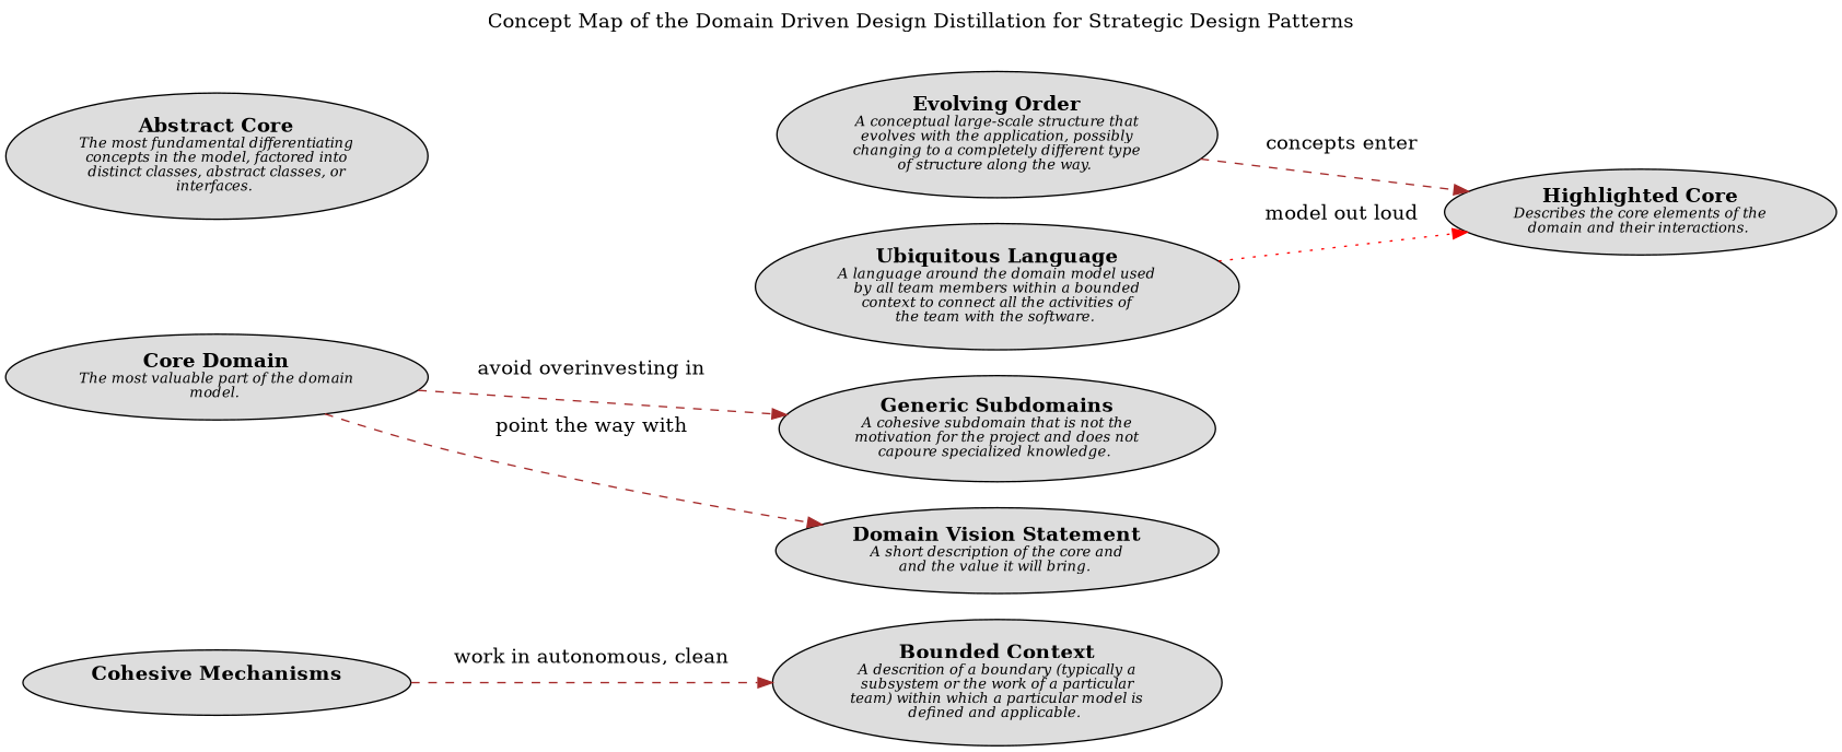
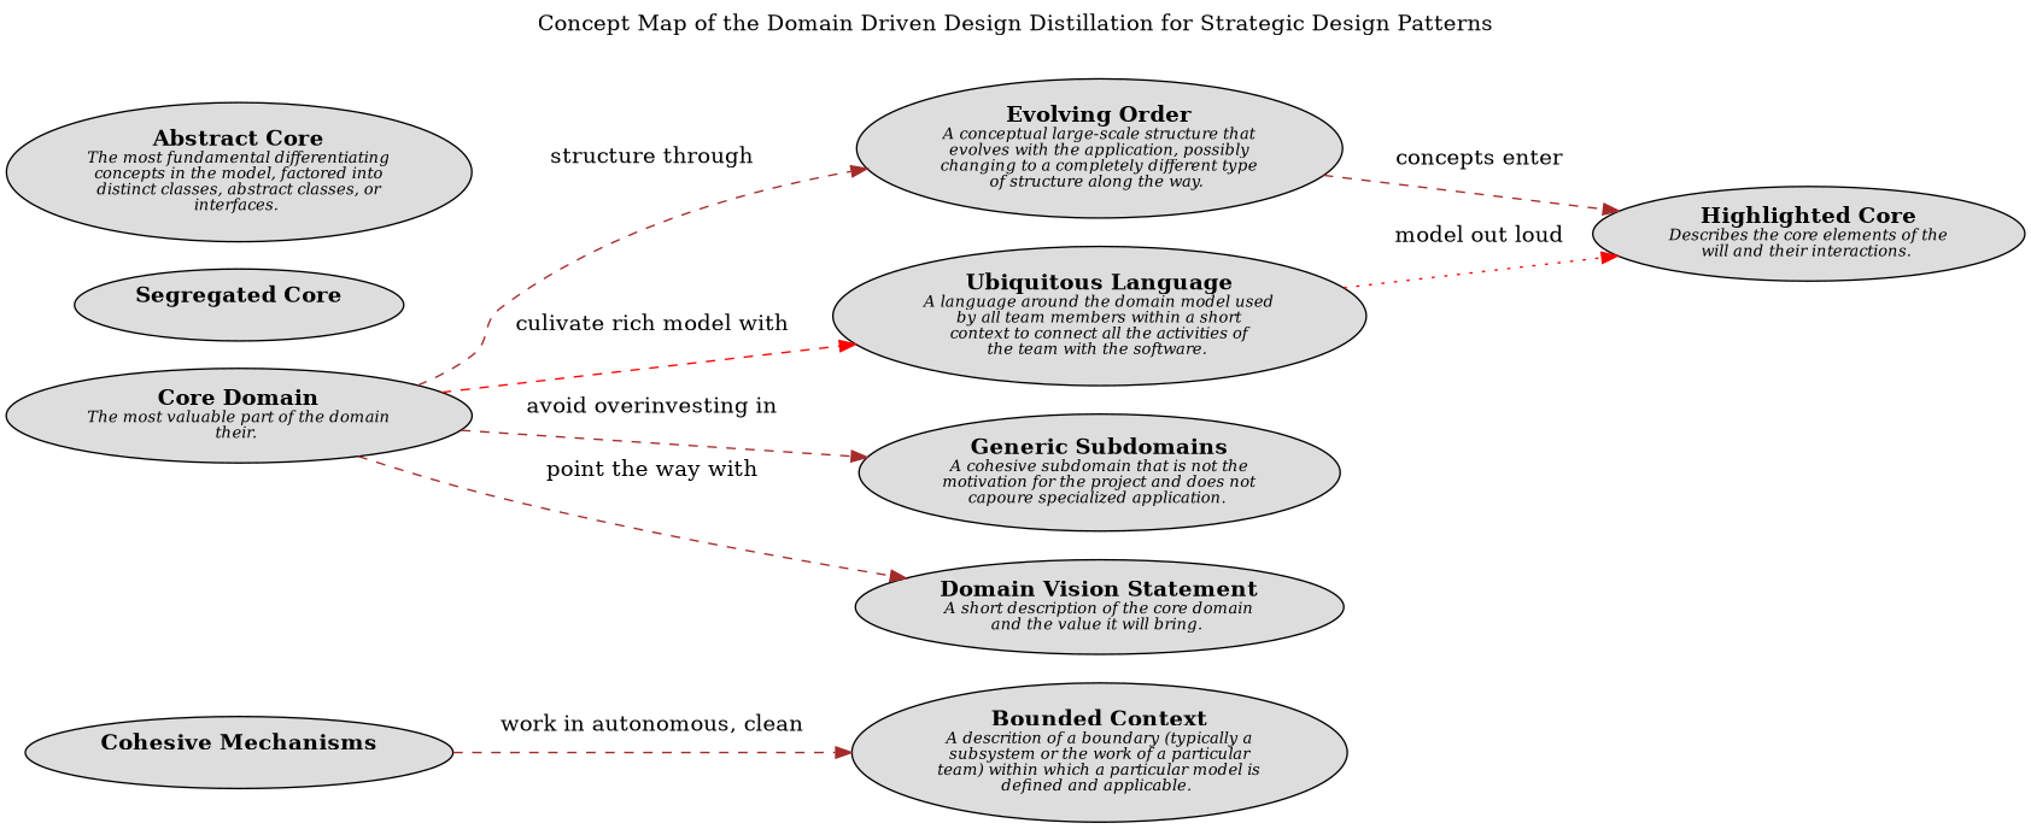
  digraph {
    label="Concept Map of the Domain Driven Design Distillation for Strategic Design Patterns"
    labelloc=t
    rankdir=LR
    node [fillcolor="#dddddd" shape=ellipse style=filled]
    edge [color=brown style=dashed]
    n1 [label=<<B>Cohesive Mechanisms</B><BR/><FONT POINT-SIZE="10"><I> </I></FONT>>]
    n2 [label=<<B>Bounded Context</B><BR/><FONT POINT-SIZE="10"><I>A descrition of a boundary (typically a<BR/>subsystem or the work of a particular<BR/>team) within which a particular model is<BR/>defined and applicable. </I></FONT>>]
    n3 [label=<<B>Evolving Order</B><BR/><FONT POINT-SIZE="10"><I>A conceptual large-scale structure that<BR/>evolves with the application, possibly<BR/>changing to a completely different type<BR/>of structure along the way. </I></FONT>>]
-   n4 [label=<<B>Highlighted Core</B><BR/><FONT POINT-SIZE="10"><I>Describes the core elements of the<BR/>domain and their interactions. </I></FONT>>]
-   n5 [label=<<B>Core Domain</B><BR/><FONT POINT-SIZE="10"><I>The most valuable part of the domain<BR/>model. </I></FONT>>]
-   n6 [label=<<B>Ubiquitous Language</B><BR/><FONT POINT-SIZE="10"><I>A language around the domain model used<BR/>by all team members within a bounded<BR/>context to connect all the activities of<BR/>the team with the software. </I></FONT>>]
-   n7 [label=<<B>Generic Subdomains</B><BR/><FONT POINT-SIZE="10"><I>A cohesive subdomain that is not the<BR/>motivation for the project and does not<BR/>capoure specialized knowledge. </I></FONT>>]
-   n8 [label=<<B>Domain Vision Statement</B><BR/><FONT POINT-SIZE="10"><I>A short description of the core and<BR/>and the value it will bring. </I></FONT>>]
+   n4 [label=<<B>Highlighted Core</B><BR/><FONT POINT-SIZE="10"><I>Describes the core elements of the<BR/>will and their interactions. </I></FONT>>]
+   n5 [label=<<B>Core Domain</B><BR/><FONT POINT-SIZE="10"><I>The most valuable part of the domain<BR/>their. </I></FONT>>]
+   n6 [label=<<B>Ubiquitous Language</B><BR/><FONT POINT-SIZE="10"><I>A language around the domain model used<BR/>by all team members within a short<BR/>context to connect all the activities of<BR/>the team with the software. </I></FONT>>]
+   n7 [label=<<B>Generic Subdomains</B><BR/><FONT POINT-SIZE="10"><I>A cohesive subdomain that is not the<BR/>motivation for the project and does not<BR/>capoure specialized application. </I></FONT>>]
+   n8 [label=<<B>Domain Vision Statement</B><BR/><FONT POINT-SIZE="10"><I>A short description of the core domain<BR/>and the value it will bring. </I></FONT>>]
+   n9 [label=<<B>Segregated Core</B><BR/><FONT POINT-SIZE="10"><I> </I></FONT>>]
    n10 [label=<<B>Abstract Core</B><BR/><FONT POINT-SIZE="10"><I>The most fundamental differentiating<BR/>concepts in the model, factored into<BR/>distinct classes, abstract classes, or<BR/>interfaces. </I></FONT>>]
    n1 -> n2 [label=<work in autonomous, clean<BR/><FONT POINT-SIZE="10"><I> </I></FONT>>]
    n3 -> n4 [label=<concepts enter<BR/><FONT POINT-SIZE="10"><I> </I></FONT>>]
+   n5 -> n3 [label=<structure through<BR/><FONT POINT-SIZE="10"><I> </I></FONT>>]
+   n5 -> n6 [color=red label=<culivate rich model with<BR/><FONT POINT-SIZE="10"><I> </I></FONT>>]
    n5 -> n7 [label=<avoid overinvesting in<BR/><FONT POINT-SIZE="10"><I> </I></FONT>>]
    n5 -> n8 [label=<point the way with<BR/><FONT POINT-SIZE="10"><I> </I></FONT>>]
    n6 -> n4 [color=red label=<model out loud<BR/><FONT POINT-SIZE="10"><I> </I></FONT>> style=dotted]
  }
